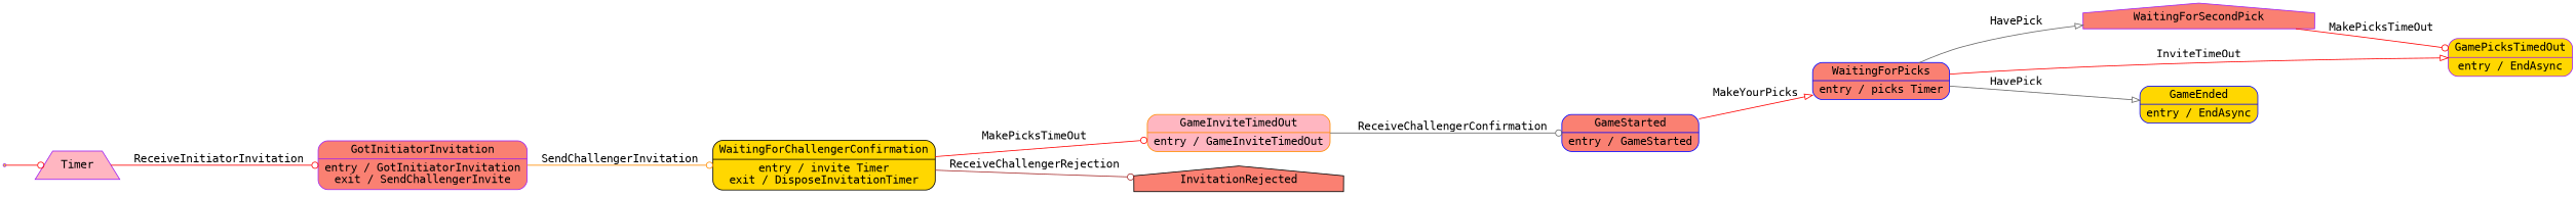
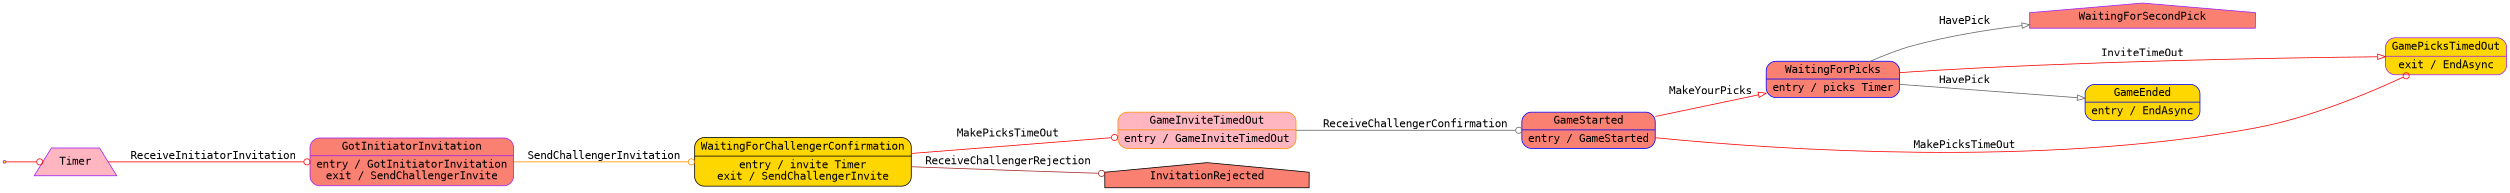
  digraph {
    compound=true
    fontname="DejaVu Sans Mono"
    rankdir=LR
    node [color=purple fillcolor=salmon fontname="DejaVu Sans Mono" shape=Mrecord style=filled]
    edge [arrowhead=odot color=red fontname="DejaVu Sans Mono" style=solid]
    n1 [fillcolor=lightpink label=Timer shape=trapezium]
    n2 [label="GotInitiatorInvitation|entry / GotInitiatorInvitation\nexit / SendChallengerInvite"]
-   n3 [color=black fillcolor=gold label="WaitingForChallengerConfirmation|entry / invite Timer\nexit / DisposeInvitationTimer"]
+   n3 [color=black fillcolor=gold label="WaitingForChallengerConfirmation|entry / invite Timer\nexit / SendChallengerInvite"]
    n4 [color=darkorange fillcolor=lightpink label="GameInviteTimedOut|entry / GameInviteTimedOut"]
    n5 [color=black label=InvitationRejected shape=house]
    n6 [color=blue label="GameStarted|entry / GameStarted"]
    n7 [color=blue label="WaitingForPicks|entry / picks Timer"]
    n8 [label=WaitingForSecondPick shape=house]
-   n9 [fillcolor=gold label="GamePicksTimedOut|entry / EndAsync"]
+   n9 [fillcolor=gold label="GamePicksTimedOut|exit / EndAsync"]
    n10 [color=blue fillcolor=gold label="GameEnded|entry / EndAsync"]
    init [fillcolor=gold shape=point]
    n1 -> n2 [label=ReceiveInitiatorInvitation]
    n2 -> n3 [color=darkorange label=SendChallengerInvitation]
    n3 -> n4 [label=MakePicksTimeOut style=filled]
    n3 -> n5 [color=brown label=ReceiveChallengerRejection]
    n4 -> n6 [color=gray40 label=ReceiveChallengerConfirmation]
    n6 -> n7 [arrowhead=onormal label=MakeYourPicks]
    n7 -> n8 [arrowhead=onormal color=gray40 label=HavePick]
    n7 -> n9 [arrowhead=onormal label=InviteTimeOut style=filled]
    n7 -> n10 [arrowhead=onormal color=gray40 label=HavePick style=filled]
-   n8 -> n9 [label=MakePicksTimeOut]
+   n6 -> n9 [label=MakePicksTimeOut]
    init -> n1
  }
